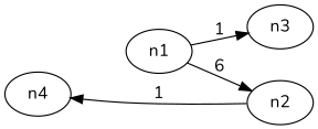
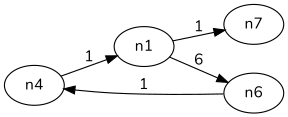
  digraph {
    fontname=Nunito
    rankdir=LR
    node [fontname=Nunito]
    edge [fontname=Nunito]
    n4
    n1
-   n3
-   n2
+   n3 [label=n7]
+   n2 [label=n6]
+   n4 -> n1 [label=1]
    n1 -> n3 [label=1]
    n1 -> n2 [label=6]
    n2 -> n4 [label=1]
  }
